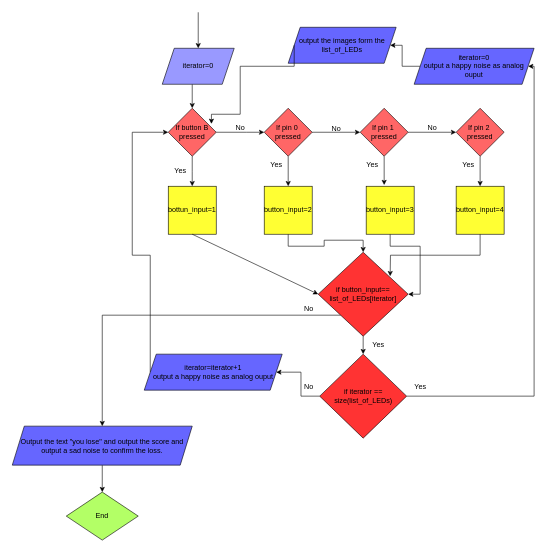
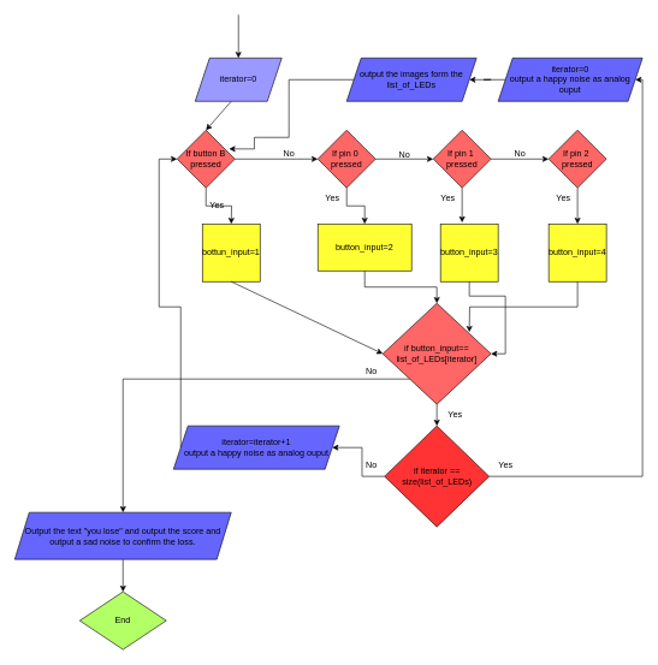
  <mxCell id="0" />
  <mxCell id="1" parent="0" />
  <mxCell id="2" value="" style="edgeStyle=orthogonalEdgeStyle;rounded=0;orthogonalLoop=1;jettySize=auto;html=1;" parent="1" source="4" target="8" edge="1"><mxGeometry relative="1" as="geometry"><Array as="points"><mxPoint x="410" y="220" /><mxPoint x="410" y="220" /></Array></mxGeometry></mxCell>
  <mxCell id="3" style="edgeStyle=orthogonalEdgeStyle;rounded=0;orthogonalLoop=1;jettySize=auto;html=1;exitX=0.5;exitY=1;exitDx=0;exitDy=0;" parent="1" source="4" edge="1"><mxGeometry relative="1" as="geometry"><mxPoint x="320" y="310" as="targetPoint" /></mxGeometry></mxCell>
- <mxCell id="4" value="If button B pressed" style="rhombus;whiteSpace=wrap;html=1;fillColor=#FF6666;" parent="1" vertex="1"><mxGeometry x="280" y="180" width="80" height="80" as="geometry" /></mxCell>
+ <mxCell id="4" value="If button B pressed" style="rhombus;whiteSpace=wrap;html=1;fillColor=#FF6666;" parent="1" vertex="1"><mxGeometry x="245" y="180" width="80" height="80" as="geometry" /></mxCell>
  <mxCell id="5" value="" style="endArrow=classic;html=1;rounded=0;entryX=0.5;entryY=0;entryDx=0;entryDy=0;" parent="1" target="4" edge="1"><mxGeometry width="50" height="50" relative="1" as="geometry"><mxPoint x="320" as="sourcePoint" y="140" /><mxPoint x="320" as="targetPoint" y="140" /><Array as="points"><mxPoint x="320" y="140" /></Array></mxGeometry></mxCell>
  <mxCell id="6" value="" style="edgeStyle=orthogonalEdgeStyle;rounded=0;orthogonalLoop=1;jettySize=auto;html=1;" parent="1" source="8" target="10" edge="1"><mxGeometry relative="1" as="geometry" /></mxCell>
  <mxCell id="7" style="edgeStyle=orthogonalEdgeStyle;rounded=0;orthogonalLoop=1;jettySize=auto;html=1;exitX=0.5;exitY=1;exitDx=0;exitDy=0;entryX=0.5;entryY=0;entryDx=0;entryDy=0;" parent="1" source="8" target="24" edge="1"><mxGeometry relative="1" as="geometry" /></mxCell>
  <mxCell id="8" value="If pin 0&amp;nbsp; pressed" style="rhombus;whiteSpace=wrap;html=1;fillColor=#FF6666;" parent="1" vertex="1"><mxGeometry x="440" y="180" width="80" height="80" as="geometry" /></mxCell>
  <mxCell id="9" value="" style="edgeStyle=orthogonalEdgeStyle;rounded=0;orthogonalLoop=1;jettySize=auto;html=1;" parent="1" source="10" target="12" edge="1"><mxGeometry relative="1" as="geometry" /></mxCell>
  <mxCell id="10" value="If pin 1&amp;nbsp; pressed" style="rhombus;whiteSpace=wrap;html=1;fillColor=#FF6666;" parent="1" vertex="1"><mxGeometry x="600" y="180" width="80" height="80" as="geometry" /></mxCell>
  <mxCell id="11" style="edgeStyle=orthogonalEdgeStyle;rounded=0;orthogonalLoop=1;jettySize=auto;html=1;exitX=0.5;exitY=1;exitDx=0;exitDy=0;entryX=0.5;entryY=0;entryDx=0;entryDy=0;" parent="1" source="12" target="28" edge="1"><mxGeometry relative="1" as="geometry" /></mxCell>
  <mxCell id="12" value="If pin 2&amp;nbsp; pressed" style="rhombus;whiteSpace=wrap;html=1;fillColor=#FF6666;" parent="1" vertex="1"><mxGeometry x="760" y="180" width="80" height="80" as="geometry" /></mxCell>
  <mxCell id="13" value="No&lt;br&gt;" style="text;html=1;align=center;verticalAlign=middle;resizable=0;points=[];autosize=1;strokeColor=none;fillColor=none;" parent="1" vertex="1"><mxGeometry x="540" y="200" width="40" height="30" as="geometry" /></mxCell>
  <mxCell id="14" value="No&lt;br&gt;" style="text;html=1;align=center;verticalAlign=middle;resizable=0;points=[];autosize=1;strokeColor=none;fillColor=none;" parent="1" vertex="1"><mxGeometry x="700" y="198" width="40" height="30" as="geometry" /></mxCell>
  <mxCell id="15" value="No&lt;br&gt;" style="text;html=1;align=center;verticalAlign=middle;resizable=0;points=[];autosize=1;strokeColor=none;fillColor=none;" parent="1" vertex="1"><mxGeometry x="380" y="198" width="40" height="30" as="geometry" /></mxCell>
  <mxCell id="16" value="iterator=0" style="shape=parallelogram;perimeter=parallelogramPerimeter;whiteSpace=wrap;html=1;fixedSize=1;fillColor=#9999FF;" parent="1" vertex="1"><mxGeometry x="270" y="80" width="120" height="60" as="geometry" /></mxCell>
  <mxCell id="17" value="" style="endArrow=classic;html=1;rounded=0;entryX=0.5;entryY=0;entryDx=0;entryDy=0;" parent="1" target="16" edge="1"><mxGeometry width="50" height="50" relative="1" as="geometry"><mxPoint x="330" y="20" as="sourcePoint" /><mxPoint x="420" y="220" as="targetPoint" /></mxGeometry></mxCell>
  <mxCell id="18" value="Yes" style="text;html=1;align=center;verticalAlign=middle;resizable=0;points=[];autosize=1;strokeColor=none;fillColor=none;" parent="1" vertex="1"><mxGeometry x="280" y="270" width="40" height="30" as="geometry" /></mxCell>
  <mxCell id="19" value="Yes" style="text;html=1;align=center;verticalAlign=middle;resizable=0;points=[];autosize=1;strokeColor=none;fillColor=none;" parent="1" vertex="1"><mxGeometry x="440" y="260" width="40" height="30" as="geometry" /></mxCell>
  <mxCell id="20" value="Yes" style="text;html=1;align=center;verticalAlign=middle;resizable=0;points=[];autosize=1;strokeColor=none;fillColor=none;" parent="1" vertex="1"><mxGeometry x="600" y="260" width="40" height="30" as="geometry" /></mxCell>
  <mxCell id="21" value="Yes" style="text;html=1;align=center;verticalAlign=middle;resizable=0;points=[];autosize=1;strokeColor=none;fillColor=none;" parent="1" vertex="1"><mxGeometry x="760" y="260" width="40" height="30" as="geometry" /></mxCell>
  <mxCell id="22" value="bottun_input=1" style="whiteSpace=wrap;html=1;aspect=fixed;fillColor=#FFFF33;" parent="1" vertex="1"><mxGeometry x="280" y="310" width="80" height="80" as="geometry" /></mxCell>
  <mxCell id="23" style="edgeStyle=orthogonalEdgeStyle;rounded=0;orthogonalLoop=1;jettySize=auto;html=1;exitX=0.5;exitY=1;exitDx=0;exitDy=0;entryX=0.5;entryY=0;entryDx=0;entryDy=0;" edge="1" parent="1" source="24" target="32"><mxGeometry relative="1" as="geometry" /></mxCell>
- <mxCell id="24" value="button_input=2" style="whiteSpace=wrap;html=1;aspect=fixed;fillColor=#FFFF33;" parent="1" vertex="1"><mxGeometry x="440" y="310" width="80" height="80" as="geometry" /></mxCell>
+ <mxCell id="24" value="button_input=2" style="whiteSpace=wrap;html=1;aspect=fixed;fillColor=#FFFF33;" parent="1" vertex="1"><mxGeometry x="440" y="310" width="130" height="65" as="geometry" /></mxCell>
  <mxCell id="25" style="edgeStyle=orthogonalEdgeStyle;rounded=0;orthogonalLoop=1;jettySize=auto;html=1;exitX=0.5;exitY=1;exitDx=0;exitDy=0;entryX=1;entryY=0.5;entryDx=0;entryDy=0;" edge="1" parent="1" source="26" target="32"><mxGeometry relative="1" as="geometry" /></mxCell>
  <mxCell id="26" value="button_input=3" style="whiteSpace=wrap;html=1;aspect=fixed;fillColor=#FFFF33;" parent="1" vertex="1"><mxGeometry x="610" y="310" width="80" height="80" as="geometry" /></mxCell>
  <mxCell id="27" style="edgeStyle=orthogonalEdgeStyle;rounded=0;orthogonalLoop=1;jettySize=auto;html=1;exitX=0.5;exitY=1;exitDx=0;exitDy=0;" edge="1" parent="1" source="28"><mxGeometry relative="1" as="geometry"><mxPoint x="650" y="460" as="targetPoint" /></mxGeometry></mxCell>
  <mxCell id="28" value="button_input=4" style="whiteSpace=wrap;html=1;aspect=fixed;fillColor=#FFFF33;" parent="1" vertex="1"><mxGeometry x="760" y="310" width="80" height="80" as="geometry" /></mxCell>
  <mxCell id="29" style="edgeStyle=orthogonalEdgeStyle;rounded=0;orthogonalLoop=1;jettySize=auto;html=1;exitX=0.5;exitY=1;exitDx=0;exitDy=0;entryX=0.375;entryY=-0.025;entryDx=0;entryDy=0;entryPerimeter=0;" parent="1" source="10" target="26" edge="1"><mxGeometry relative="1" as="geometry" /></mxCell>
  <mxCell id="30" style="edgeStyle=orthogonalEdgeStyle;rounded=0;orthogonalLoop=1;jettySize=auto;html=1;exitX=0.5;exitY=1;exitDx=0;exitDy=0;entryX=0.5;entryY=0;entryDx=0;entryDy=0;" edge="1" parent="1" source="32" target="38"><mxGeometry relative="1" as="geometry" /></mxCell>
  <mxCell id="31" style="edgeStyle=orthogonalEdgeStyle;rounded=0;orthogonalLoop=1;jettySize=auto;html=1;exitX=0;exitY=1;exitDx=0;exitDy=0;entryX=0.5;entryY=0;entryDx=0;entryDy=0;" edge="1" parent="1" source="32" target="47"><mxGeometry relative="1" as="geometry" /></mxCell>
- <mxCell id="32" value="if button_input==&lt;br&gt;list_of_LEDs[iterator]" style="rhombus;whiteSpace=wrap;html=1;fillColor=#FF3333;" vertex="1" parent="1"><mxGeometry x="530" y="420" width="150" height="140" as="geometry" /></mxCell>
+ <mxCell id="32" value="if button_input==&lt;br&gt;list_of_LEDs[iterator]" style="rhombus;whiteSpace=wrap;html=1;fillColor=#ff6666;" vertex="1" parent="1"><mxGeometry x="530" y="420" width="150" height="140" as="geometry" /></mxCell>
  <mxCell id="33" value="" style="endArrow=classic;html=1;rounded=0;exitX=0.5;exitY=1;exitDx=0;exitDy=0;entryX=0;entryY=0.5;entryDx=0;entryDy=0;" edge="1" parent="1" source="22" target="32"><mxGeometry width="50" height="50" relative="1" as="geometry"><mxPoint x="490" y="310" as="sourcePoint" /><mxPoint x="540" y="260" as="targetPoint" /><Array as="points" /></mxGeometry></mxCell>
  <mxCell id="34" style="edgeStyle=orthogonalEdgeStyle;rounded=0;orthogonalLoop=1;jettySize=auto;html=1;exitX=0;exitY=0.5;exitDx=0;exitDy=0;entryX=1;entryY=0.5;entryDx=0;entryDy=0;" edge="1" parent="1" source="35" target="40"><mxGeometry relative="1" as="geometry" /></mxCell>
  <mxCell id="35" value="iterator=0&lt;br&gt;output a happy noise as analog ouput" style="shape=parallelogram;perimeter=parallelogramPerimeter;whiteSpace=wrap;html=1;fixedSize=1;fillColor=#6666FF;" vertex="1" parent="1"><mxGeometry x="690" y="80" width="200" height="60" as="geometry" /></mxCell>
  <mxCell id="36" style="edgeStyle=orthogonalEdgeStyle;rounded=0;orthogonalLoop=1;jettySize=auto;html=1;exitX=1;exitY=0.5;exitDx=0;exitDy=0;entryX=1;entryY=0.5;entryDx=0;entryDy=0;" edge="1" parent="1" source="38" target="35"><mxGeometry relative="1" as="geometry"><Array as="points"><mxPoint x="890" y="660" /><mxPoint x="890" y="110" /></Array></mxGeometry></mxCell>
  <mxCell id="37" style="edgeStyle=orthogonalEdgeStyle;rounded=0;orthogonalLoop=1;jettySize=auto;html=1;exitX=0;exitY=0.5;exitDx=0;exitDy=0;entryX=1;entryY=0.5;entryDx=0;entryDy=0;" edge="1" parent="1" source="38" target="43"><mxGeometry relative="1" as="geometry" /></mxCell>
  <mxCell id="38" value="if iterator == size(list_of_LEDs)" style="rhombus;whiteSpace=wrap;html=1;fillColor=#FF3333;" vertex="1" parent="1"><mxGeometry x="532.5" y="590" width="145" height="140" as="geometry" /></mxCell>
  <mxCell id="39" value="Yes" style="text;html=1;align=center;verticalAlign=middle;resizable=0;points=[];autosize=1;strokeColor=none;fillColor=none;" vertex="1" parent="1"><mxGeometry x="610" y="560" width="40" height="30" as="geometry" /></mxCell>
- <mxCell id="40" value="output the images form the list_of_LEDs" style="shape=parallelogram;perimeter=parallelogramPerimeter;whiteSpace=wrap;html=1;fixedSize=1;fillColor=#6666FF;" vertex="1" parent="1"><mxGeometry x="480" y="45" width="180" height="60" as="geometry" /></mxCell>
+ <mxCell id="40" value="output the images form the list_of_LEDs" style="shape=parallelogram;perimeter=parallelogramPerimeter;whiteSpace=wrap;html=1;fixedSize=1;fillColor=#6666FF;" vertex="1" parent="1"><mxGeometry x="480" y="80" width="180" height="60" as="geometry" /></mxCell>
  <mxCell id="41" style="edgeStyle=orthogonalEdgeStyle;rounded=0;orthogonalLoop=1;jettySize=auto;html=1;exitX=0;exitY=0.5;exitDx=0;exitDy=0;entryX=0.9;entryY=0.325;entryDx=0;entryDy=0;entryPerimeter=0;" edge="1" parent="1" source="40" target="4"><mxGeometry relative="1" as="geometry"><Array as="points"><mxPoint x="400" y="110" /><mxPoint x="400" y="190" /><mxPoint x="352" y="190" /></Array></mxGeometry></mxCell>
  <mxCell id="42" style="edgeStyle=orthogonalEdgeStyle;rounded=0;orthogonalLoop=1;jettySize=auto;html=1;exitX=0;exitY=0.5;exitDx=0;exitDy=0;entryX=0;entryY=0.5;entryDx=0;entryDy=0;" edge="1" parent="1" source="43" target="4"><mxGeometry relative="1" as="geometry" /></mxCell>
  <mxCell id="43" value="iterator=iterator+1&lt;br&gt;output a happy noise as analog ouput" style="shape=parallelogram;perimeter=parallelogramPerimeter;whiteSpace=wrap;html=1;fixedSize=1;fillColor=#6666FF;" vertex="1" parent="1"><mxGeometry x="240" y="590" width="230" height="60" as="geometry" /></mxCell>
  <mxCell id="44" value="Yes" style="text;html=1;align=center;verticalAlign=middle;resizable=0;points=[];autosize=1;strokeColor=none;fillColor=none;" vertex="1" parent="1"><mxGeometry x="680" y="630" width="40" height="30" as="geometry" /></mxCell>
  <mxCell id="45" value="No" style="text;html=1;align=center;verticalAlign=middle;resizable=0;points=[];autosize=1;strokeColor=none;fillColor=none;" vertex="1" parent="1"><mxGeometry x="494" y="630" width="40" height="30" as="geometry" /></mxCell>
  <mxCell id="46" style="edgeStyle=orthogonalEdgeStyle;rounded=0;orthogonalLoop=1;jettySize=auto;html=1;exitX=0.5;exitY=1;exitDx=0;exitDy=0;entryX=0.5;entryY=0;entryDx=0;entryDy=0;" edge="1" parent="1" source="47" target="49"><mxGeometry relative="1" as="geometry" /></mxCell>
  <mxCell id="47" value="Output the text &quot;you lose&quot; and output the score and output a sad noise to confirm the loss." style="shape=parallelogram;perimeter=parallelogramPerimeter;whiteSpace=wrap;html=1;fixedSize=1;fillColor=#6666FF;" vertex="1" parent="1"><mxGeometry x="20" y="710" width="300" height="65" as="geometry" /></mxCell>
  <mxCell id="48" value="No" style="text;html=1;align=center;verticalAlign=middle;resizable=0;points=[];autosize=1;strokeColor=none;fillColor=none;" vertex="1" parent="1"><mxGeometry x="494" y="500" width="40" height="30" as="geometry" /></mxCell>
  <mxCell id="49" value="End" style="rhombus;whiteSpace=wrap;html=1;fillColor=#B3FF66;" vertex="1" parent="1"><mxGeometry x="110" y="820" width="120" height="80" as="geometry" /></mxCell>
